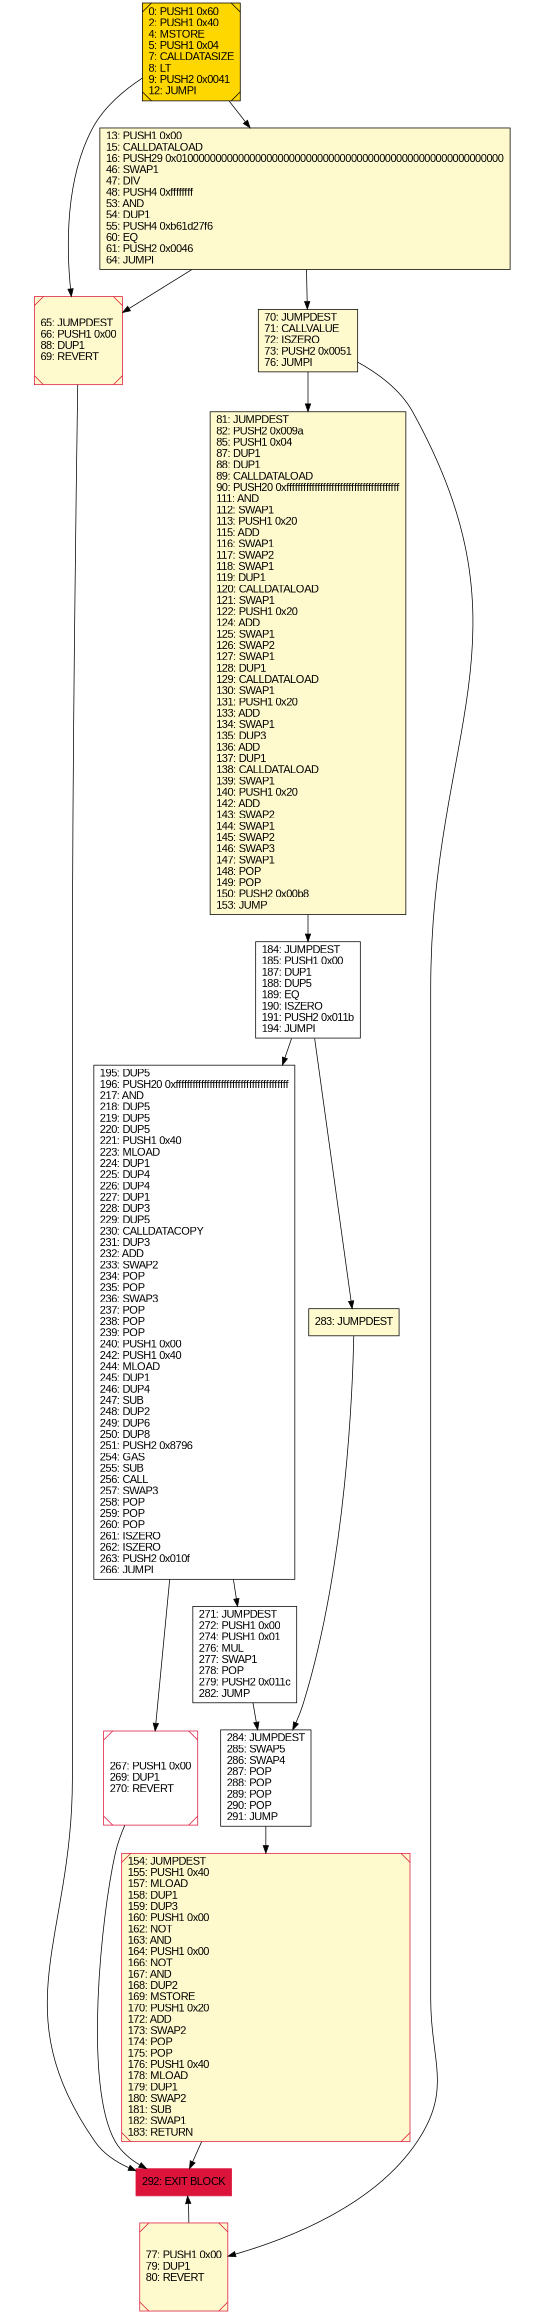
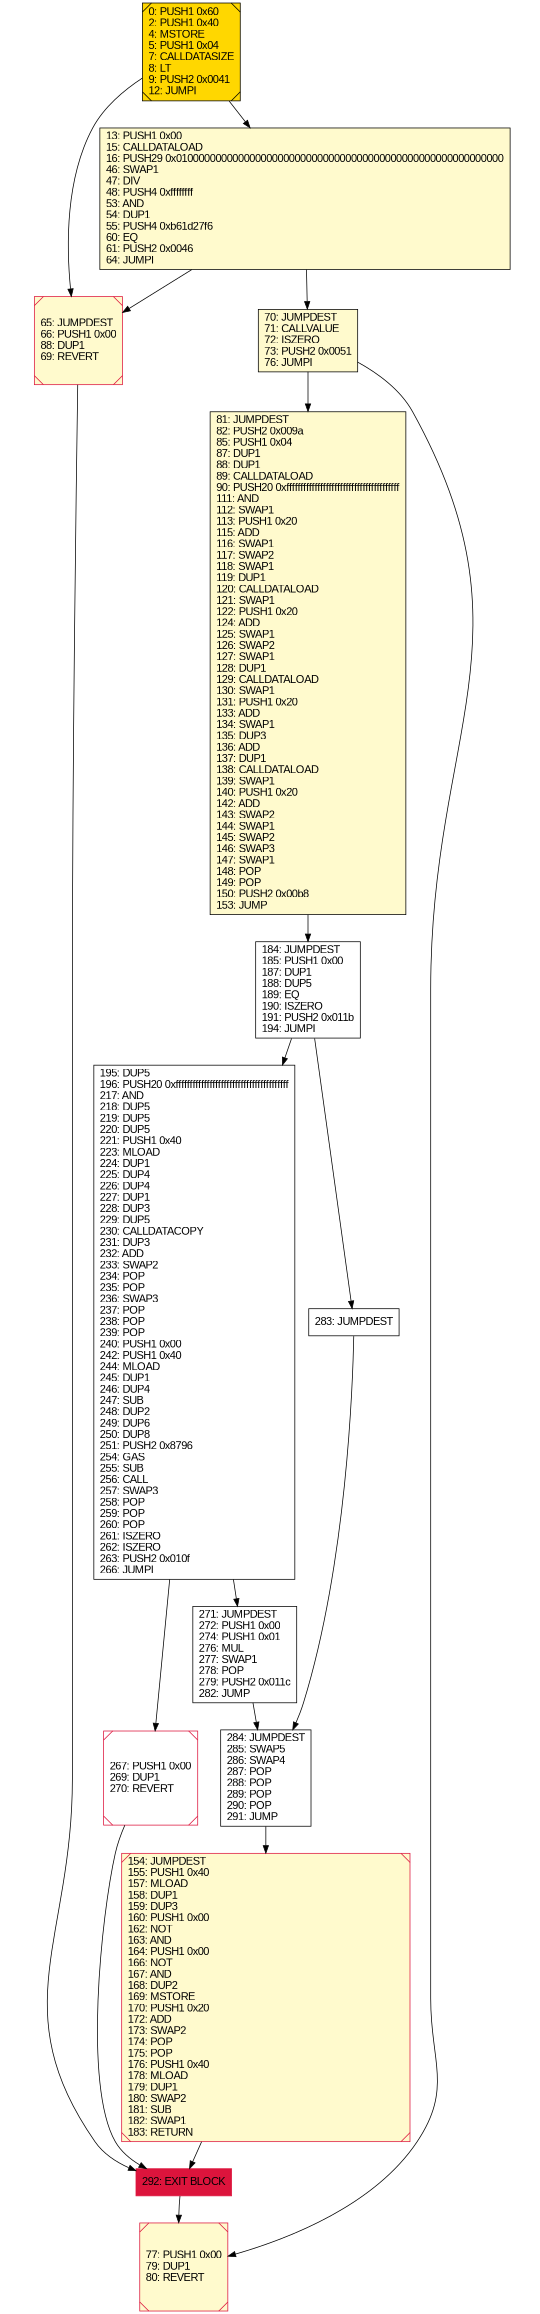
  digraph {
    rankdir=UD
    node [color=black fillcolor=lemonchiffon fontcolor=black fontname=arial shape=box style=filled]
    n1 [color=crimson label="65: JUMPDEST\l66: PUSH1 0x00\l88: DUP1\l69: REVERT\l" shape=Msquare]
    n2 [color=crimson fillcolor=crimson label="292: EXIT BLOCK\l"]
    n3 [color=crimson fillcolor=white label="267: PUSH1 0x00\l269: DUP1\l270: REVERT\l" shape=Msquare]
    n4 [color=crimson label="77: PUSH1 0x00\l79: DUP1\l80: REVERT\l" shape=Msquare]
    n5 [label="81: JUMPDEST\l82: PUSH2 0x009a\l85: PUSH1 0x04\l87: DUP1\l88: DUP1\l89: CALLDATALOAD\l90: PUSH20 0xffffffffffffffffffffffffffffffffffffffff\l111: AND\l112: SWAP1\l113: PUSH1 0x20\l115: ADD\l116: SWAP1\l117: SWAP2\l118: SWAP1\l119: DUP1\l120: CALLDATALOAD\l121: SWAP1\l122: PUSH1 0x20\l124: ADD\l125: SWAP1\l126: SWAP2\l127: SWAP1\l128: DUP1\l129: CALLDATALOAD\l130: SWAP1\l131: PUSH1 0x20\l133: ADD\l134: SWAP1\l135: DUP3\l136: ADD\l137: DUP1\l138: CALLDATALOAD\l139: SWAP1\l140: PUSH1 0x20\l142: ADD\l143: SWAP2\l144: SWAP1\l145: SWAP2\l146: SWAP3\l147: SWAP1\l148: POP\l149: POP\l150: PUSH2 0x00b8\l153: JUMP\l"]
    n6 [fillcolor=white label="184: JUMPDEST\l185: PUSH1 0x00\l187: DUP1\l188: DUP5\l189: EQ\l190: ISZERO\l191: PUSH2 0x011b\l194: JUMPI\l"]
-   n7 [label="283: JUMPDEST\l"]
+   n7 [fillcolor=white label="283: JUMPDEST\l"]
    n8 [fillcolor=white label="195: DUP5\l196: PUSH20 0xffffffffffffffffffffffffffffffffffffffff\l217: AND\l218: DUP5\l219: DUP5\l220: DUP5\l221: PUSH1 0x40\l223: MLOAD\l224: DUP1\l225: DUP4\l226: DUP4\l227: DUP1\l228: DUP3\l229: DUP5\l230: CALLDATACOPY\l231: DUP3\l232: ADD\l233: SWAP2\l234: POP\l235: POP\l236: SWAP3\l237: POP\l238: POP\l239: POP\l240: PUSH1 0x00\l242: PUSH1 0x40\l244: MLOAD\l245: DUP1\l246: DUP4\l247: SUB\l248: DUP2\l249: DUP6\l250: DUP8\l251: PUSH2 0x8796\l254: GAS\l255: SUB\l256: CALL\l257: SWAP3\l258: POP\l259: POP\l260: POP\l261: ISZERO\l262: ISZERO\l263: PUSH2 0x010f\l266: JUMPI\l"]
    n9 [label="13: PUSH1 0x00\l15: CALLDATALOAD\l16: PUSH29 0x0100000000000000000000000000000000000000000000000000000000\l46: SWAP1\l47: DIV\l48: PUSH4 0xffffffff\l53: AND\l54: DUP1\l55: PUSH4 0xb61d27f6\l60: EQ\l61: PUSH2 0x0046\l64: JUMPI\l"]
    n10 [label="70: JUMPDEST\l71: CALLVALUE\l72: ISZERO\l73: PUSH2 0x0051\l76: JUMPI\l"]
    n11 [fillcolor=white label="284: JUMPDEST\l285: SWAP5\l286: SWAP4\l287: POP\l288: POP\l289: POP\l290: POP\l291: JUMP\l"]
    n12 [fillcolor=white label="271: JUMPDEST\l272: PUSH1 0x00\l274: PUSH1 0x01\l276: MUL\l277: SWAP1\l278: POP\l279: PUSH2 0x011c\l282: JUMP\l"]
    n13 [color=crimson label="154: JUMPDEST\l155: PUSH1 0x40\l157: MLOAD\l158: DUP1\l159: DUP3\l160: PUSH1 0x00\l162: NOT\l163: AND\l164: PUSH1 0x00\l166: NOT\l167: AND\l168: DUP2\l169: MSTORE\l170: PUSH1 0x20\l172: ADD\l173: SWAP2\l174: POP\l175: POP\l176: PUSH1 0x40\l178: MLOAD\l179: DUP1\l180: SWAP2\l181: SUB\l182: SWAP1\l183: RETURN\l" shape=Msquare]
    n14 [fillcolor=gold label="0: PUSH1 0x60\l2: PUSH1 0x40\l4: MSTORE\l5: PUSH1 0x04\l7: CALLDATASIZE\l8: LT\l9: PUSH2 0x0041\l12: JUMPI\l" shape=Msquare]
    n1 -> n2
    n3 -> n2
-   n4 -> n2
+   n2 -> n4
    n5 -> n6
    n6 -> n7
    n6 -> n8
    n7 -> n11
    n8 -> n3
    n8 -> n12
    n9 -> n1
    n9 -> n10
    n10 -> n4
    n10 -> n5
    n11 -> n13
    n12 -> n11
    n13 -> n2
    n14 -> n1
    n14 -> n9
  }
